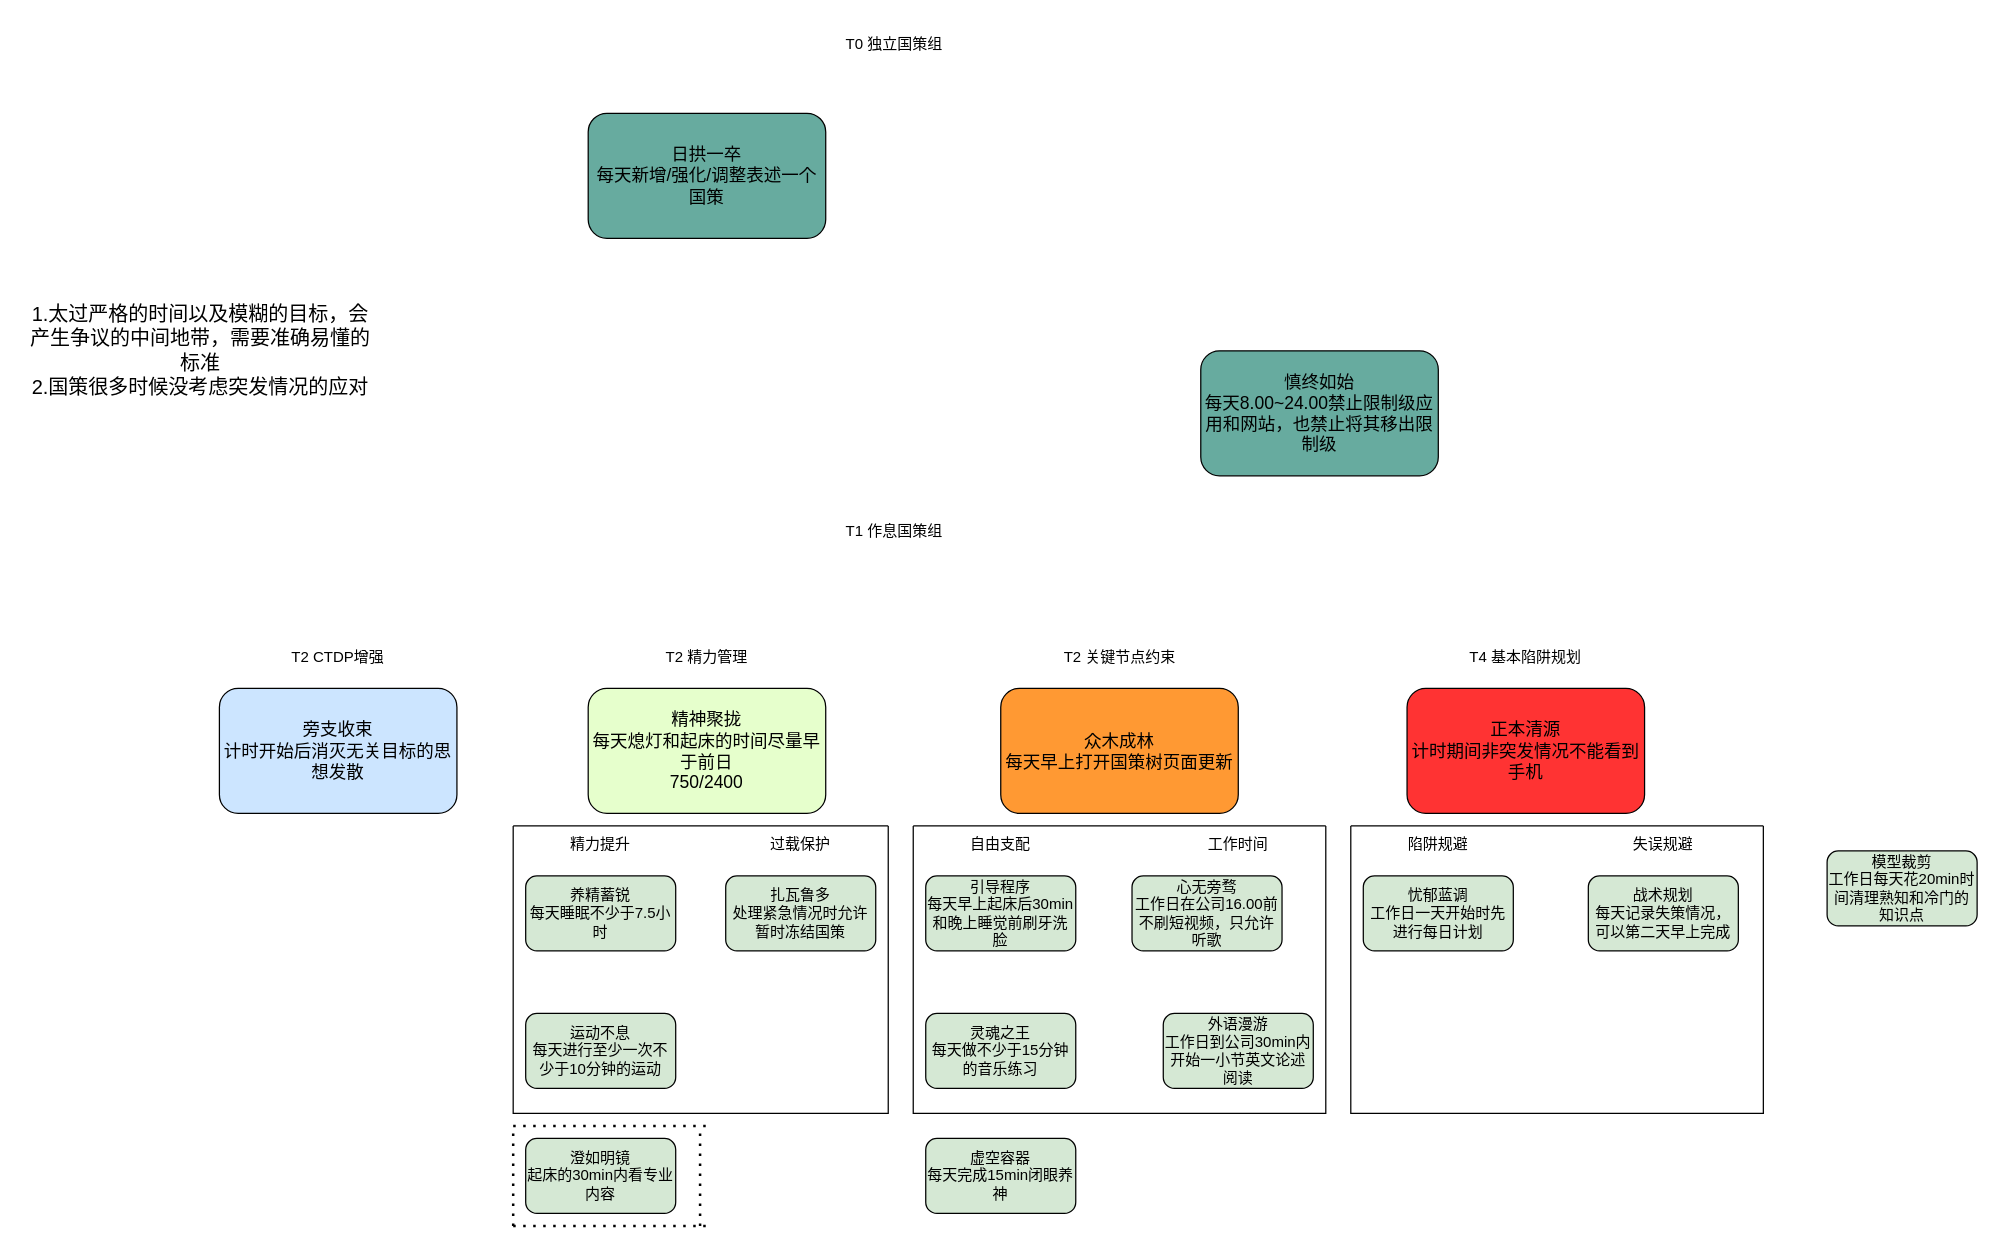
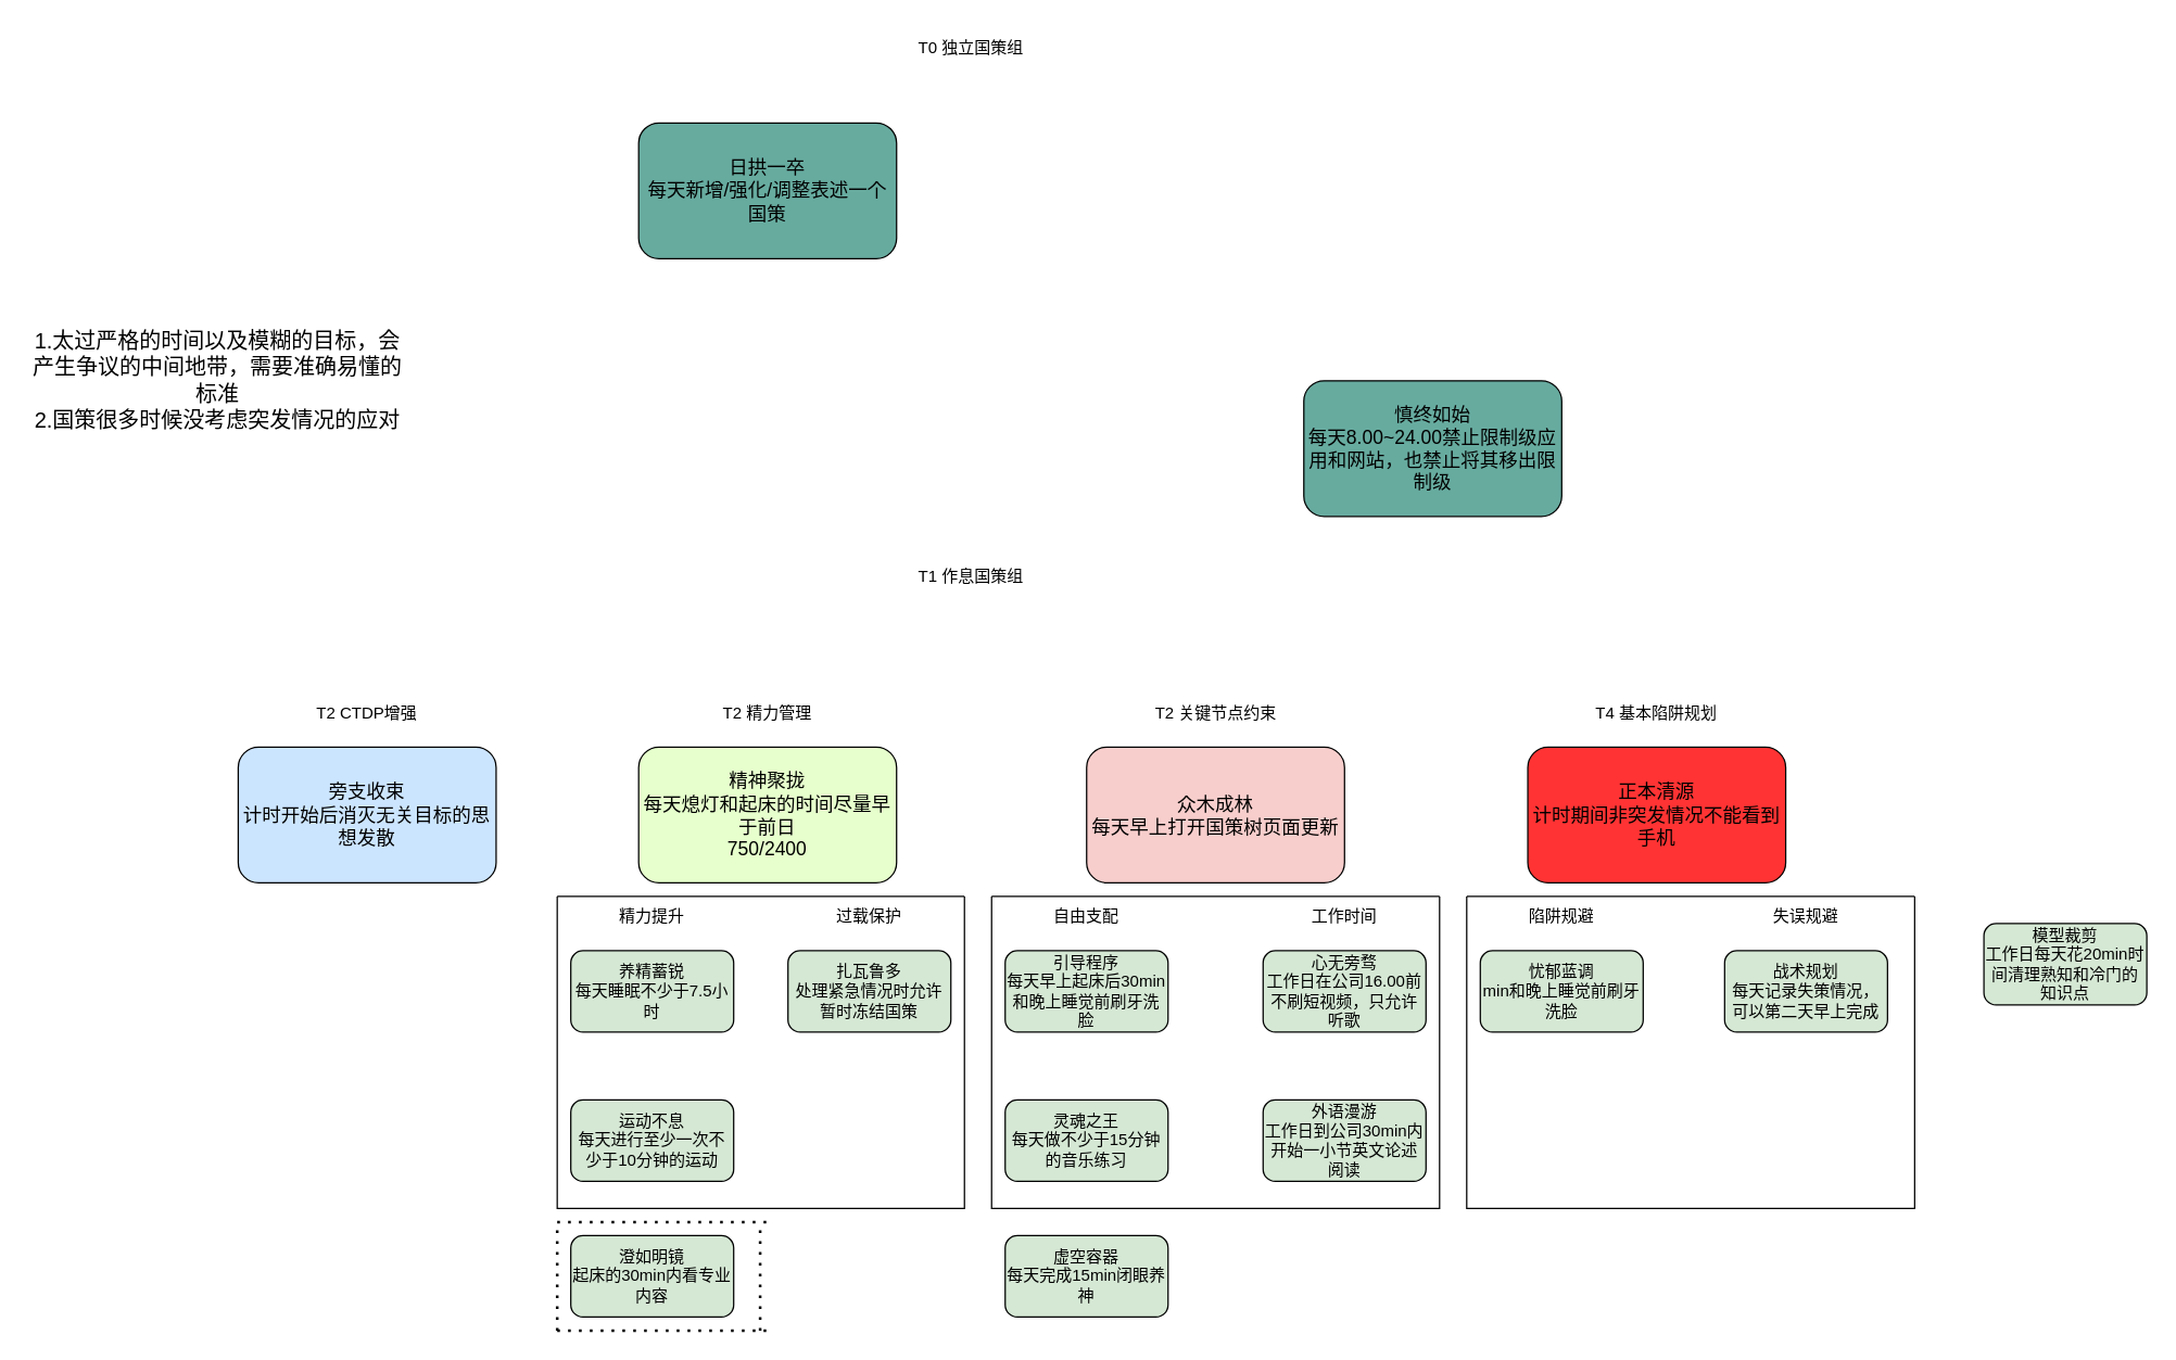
  <mxCell id="0" />
  <mxCell id="1" parent="0" />
  <mxCell id="2" value="&lt;font style=&quot;font-size: 14px;&quot;&gt;日拱一卒&lt;br&gt;每天新增/强化/调整表述一个国策&lt;/font&gt;" style="rounded=1;whiteSpace=wrap;html=1;fillColor=#67AB9F;" parent="1" vertex="1"><mxGeometry x="470" y="90" width="190" height="100" as="geometry" /></mxCell>
  <mxCell id="3" value="扎瓦鲁多&lt;br&gt;处理紧急情况时允许暂时冻结国策" style="rounded=1;whiteSpace=wrap;html=1;fillColor=#D5E8D4;" parent="1" vertex="1"><mxGeometry x="580" y="700" width="120" height="60" as="geometry" /></mxCell>
  <mxCell id="4" value="&lt;br&gt;运动不息&lt;br&gt;每天进行至少一次不少于10分钟的运动&lt;br&gt;&lt;span style=&quot;color: rgba(0, 0, 0, 0); font-family: monospace; font-size: 0px; text-align: start; white-space: nowrap;&quot;&gt;每周进行不少于15分钟的运动%3CmxGraphModel%3E%3Croot%3E%3CmxCell%20id%3D%220%22%2F%3E%3CmxCell%20id%3D%221%22%20parent%3D%220%22%2F%3E%3CmxCell%20id%3D%222%22%20value%3D%22%E6%AF%8F%E5%A4%A9%E6%96%B0%E5%A2%9E%E4%B8%80%E4%B8%AA%E5%9B%BD%E7%AD%96%22%20style%3D%22rounded%3D1%3BwhiteSpace%3Dwrap%3Bhtml%3D1%3B%22%20vertex%3D%221%22%20parent%3D%221%22%3E%3CmxGeometry%20x%3D%22340%22%20y%3D%2220%22%20width%3D%22120%22%20height%3D%2260%22%20as%3D%22geometry%22%2F%3E%3C%2FmxCell%3E%3C%2Froot%3E%3C%2FmxGraphModel%3E每周进行不少于15分钟的运动&lt;/span&gt;" style="rounded=1;whiteSpace=wrap;html=1;fillColor=#D5E8D4;" parent="1" vertex="1"><mxGeometry x="420" y="810" width="120" height="60" as="geometry" /></mxCell>
  <mxCell id="5" value="养精蓄锐&lt;br&gt;每天睡眠不少于7.5小时" style="rounded=1;whiteSpace=wrap;html=1;fillColor=#D5E8D4;" parent="1" vertex="1"><mxGeometry x="420" y="700" width="120" height="60" as="geometry" /></mxCell>
  <mxCell id="6" value="澄如明镜&lt;br&gt;起床的30min内看专业内容" style="rounded=1;whiteSpace=wrap;html=1;fillColor=#D5E8D4;" parent="1" vertex="1"><mxGeometry x="420" y="910" width="120" height="60" as="geometry" /></mxCell>
  <mxCell id="7" value="灵魂之王&lt;br&gt;每天做不少于15分钟的音乐练习" style="rounded=1;whiteSpace=wrap;html=1;fillColor=#D5E8D4;" parent="1" vertex="1"><mxGeometry x="740" y="810" width="120" height="60" as="geometry" /></mxCell>
  <mxCell id="8" value="T2 CTDP增强" style="text;strokeColor=none;align=center;fillColor=none;html=1;verticalAlign=middle;whiteSpace=wrap;rounded=0;" parent="1" vertex="1"><mxGeometry x="230" y="510" width="80" height="30" as="geometry" /></mxCell>
  <mxCell id="9" value="T2 精力管理" style="text;strokeColor=none;align=center;fillColor=none;html=1;verticalAlign=middle;whiteSpace=wrap;rounded=0;" parent="1" vertex="1"><mxGeometry x="525" y="510" width="80" height="30" as="geometry" /></mxCell>
  <mxCell id="10" value="T2 关键节点约束" style="text;strokeColor=none;align=center;fillColor=none;html=1;verticalAlign=middle;whiteSpace=wrap;rounded=0;" parent="1" vertex="1"><mxGeometry x="847.5" y="510" width="95" height="30" as="geometry" /></mxCell>
  <mxCell id="11" value="过载保护" style="text;strokeColor=none;align=center;fillColor=none;html=1;verticalAlign=middle;whiteSpace=wrap;rounded=0;" parent="1" vertex="1"><mxGeometry x="610" y="660" width="60" height="30" as="geometry" /></mxCell>
  <mxCell id="12" value="精力提升" style="text;strokeColor=none;align=center;fillColor=none;html=1;verticalAlign=middle;whiteSpace=wrap;rounded=0;" parent="1" vertex="1"><mxGeometry x="450" y="660" width="60" height="30" as="geometry" /></mxCell>
  <mxCell id="13" value="T4 基本陷阱规划" style="text;strokeColor=none;align=center;fillColor=none;html=1;verticalAlign=middle;whiteSpace=wrap;rounded=0;" parent="1" vertex="1"><mxGeometry x="1170" y="510" width="100" height="30" as="geometry" /></mxCell>
- <mxCell id="14" value="心无旁骛&lt;br&gt;工作日在公司16.00前不刷短视频，只允许听歌" style="rounded=1;whiteSpace=wrap;html=1;fillColor=#D5E8D4;" parent="1" vertex="1"><mxGeometry x="905" y="700" width="120" height="60" as="geometry" /></mxCell>
+ <mxCell id="14" value="心无旁骛&lt;br&gt;工作日在公司16.00前不刷短视频，只允许听歌" style="rounded=1;whiteSpace=wrap;html=1;fillColor=#D5E8D4;" parent="1" vertex="1"><mxGeometry x="930" y="700" width="120" height="60" as="geometry" /></mxCell>
  <mxCell id="15" value="自由支配" style="text;strokeColor=none;align=center;fillColor=none;html=1;verticalAlign=middle;whiteSpace=wrap;rounded=0;" parent="1" vertex="1"><mxGeometry x="770" y="660" width="60" height="30" as="geometry" /></mxCell>
  <mxCell id="16" value="工作时间" style="text;strokeColor=none;align=center;fillColor=none;html=1;verticalAlign=middle;whiteSpace=wrap;rounded=0;" parent="1" vertex="1"><mxGeometry x="960" y="660" width="60" height="30" as="geometry" /></mxCell>
- <mxCell id="17" value="忧郁蓝调&lt;br&gt;工作日一天开始时先进行每日计划" style="rounded=1;whiteSpace=wrap;html=1;fillColor=#D5E8D4;" parent="1" vertex="1"><mxGeometry x="1090" y="700" width="120" height="60" as="geometry" /></mxCell>
+ <mxCell id="17" value="忧郁蓝调&lt;br&gt;min和晚上睡觉前刷牙洗脸" style="rounded=1;whiteSpace=wrap;html=1;fillColor=#D5E8D4;" parent="1" vertex="1"><mxGeometry x="1090" y="700" width="120" height="60" as="geometry" /></mxCell>
  <mxCell id="18" value="引导程序&lt;br&gt;每天早上起床后30min和晚上睡觉前刷牙洗脸" style="rounded=1;whiteSpace=wrap;html=1;fillColor=#D5E8D4;" parent="1" vertex="1"><mxGeometry x="740" y="700" width="120" height="60" as="geometry" /></mxCell>
  <mxCell id="19" value="陷阱规避" style="text;strokeColor=none;align=center;fillColor=none;html=1;verticalAlign=middle;whiteSpace=wrap;rounded=0;" parent="1" vertex="1"><mxGeometry x="1120" y="660" width="60" height="30" as="geometry" /></mxCell>
  <mxCell id="20" value="&lt;font style=&quot;font-size: 14px;&quot;&gt;旁支收束&lt;br&gt;计时开始后消灭无关目标的思想发散&lt;/font&gt;" style="rounded=1;whiteSpace=wrap;html=1;fillColor=#CCE5FF;" parent="1" vertex="1"><mxGeometry x="175" y="550" width="190" height="100" as="geometry" /></mxCell>
- <mxCell id="21" value="&lt;span style=&quot;font-size: 14px;&quot;&gt;众木成林&lt;br&gt;每天早上打开国策树页面更新&lt;/span&gt;" style="rounded=1;whiteSpace=wrap;html=1;fillColor=#FF9933;" parent="1" vertex="1"><mxGeometry x="800" y="550" width="190" height="100" as="geometry" /></mxCell>
+ <mxCell id="21" value="&lt;span style=&quot;font-size: 14px;&quot;&gt;众木成林&lt;br&gt;每天早上打开国策树页面更新&lt;/span&gt;" style="rounded=1;whiteSpace=wrap;html=1;fillColor=#f8cecc;" parent="1" vertex="1"><mxGeometry x="800" y="550" width="190" height="100" as="geometry" /></mxCell>
  <mxCell id="22" value="&lt;span style=&quot;font-size: 14px;&quot;&gt;正本清源&lt;br&gt;计时期间非突发情况不能看到手机&lt;/span&gt;" style="rounded=1;whiteSpace=wrap;html=1;fillColor=#FF3333;" parent="1" vertex="1"><mxGeometry x="1125" y="550" width="190" height="100" as="geometry" /></mxCell>
  <mxCell id="23" value="&lt;font style=&quot;font-size: 14px;&quot;&gt;精神聚拢&lt;br&gt;每天熄灯和起床的时间尽量早于前日&lt;br&gt;750/2400&lt;/font&gt;" style="rounded=1;whiteSpace=wrap;html=1;fillColor=#E6FFCC;" parent="1" vertex="1"><mxGeometry x="470" y="550" width="190" height="100" as="geometry" /></mxCell>
  <mxCell id="24" value="&lt;font style=&quot;&quot;&gt;&lt;span style=&quot;font-size: 14px;&quot;&gt;慎终如始&lt;/span&gt;&lt;br&gt;&lt;div style=&quot;&quot;&gt;&lt;span style=&quot;font-size: 14px;&quot;&gt;每天8.00~24.00禁止限制级应用和网站，也禁止将其移出限制级&lt;/span&gt;&lt;/div&gt;&lt;/font&gt;" style="rounded=1;whiteSpace=wrap;html=1;fillColor=#67AB9F;" parent="1" vertex="1"><mxGeometry x="960" y="280" width="190" height="100" as="geometry" /></mxCell>
  <mxCell id="25" value="虚空容器&lt;br&gt;每天完成15min闭眼养神" style="rounded=1;whiteSpace=wrap;html=1;fillColor=#D5E8D4;" parent="1" vertex="1"><mxGeometry x="740" y="910" width="120" height="60" as="geometry" /></mxCell>
  <mxCell id="26" value="" style="endArrow=none;dashed=1;html=1;dashPattern=1 3;strokeWidth=2;rounded=0;" parent="1" edge="1"><mxGeometry width="50" height="50" relative="1" as="geometry"><mxPoint x="410" y="900" as="sourcePoint" /><mxPoint x="570" y="900" as="targetPoint" /></mxGeometry></mxCell>
  <mxCell id="27" value="" style="endArrow=none;dashed=1;html=1;dashPattern=1 3;strokeWidth=2;rounded=0;" parent="1" edge="1"><mxGeometry width="50" height="50" relative="1" as="geometry"><mxPoint x="559.5" y="980" as="sourcePoint" /><mxPoint x="559.5" y="900" as="targetPoint" /></mxGeometry></mxCell>
  <mxCell id="28" value="" style="endArrow=none;dashed=1;html=1;dashPattern=1 3;strokeWidth=2;rounded=0;" parent="1" edge="1"><mxGeometry width="50" height="50" relative="1" as="geometry"><mxPoint x="410" y="980" as="sourcePoint" /><mxPoint x="410" y="900" as="targetPoint" /></mxGeometry></mxCell>
  <mxCell id="29" value="" style="endArrow=none;dashed=1;html=1;dashPattern=1 3;strokeWidth=2;rounded=0;" parent="1" edge="1"><mxGeometry width="50" height="50" relative="1" as="geometry"><mxPoint x="410" y="980" as="sourcePoint" /><mxPoint x="570" y="980" as="targetPoint" /></mxGeometry></mxCell>
  <mxCell id="30" value="模型裁剪&lt;br&gt;工作日每天花20min时间清理熟知和冷门的知识点" style="rounded=1;whiteSpace=wrap;html=1;fillColor=#D5E8D4;" parent="1" vertex="1"><mxGeometry x="1461" y="680" width="120" height="60" as="geometry" /></mxCell>
  <mxCell id="31" value="T1 作息国策组" style="text;strokeColor=none;align=center;fillColor=none;html=1;verticalAlign=middle;whiteSpace=wrap;rounded=0;" parent="1" vertex="1"><mxGeometry x="675" y="410" width="80" height="30" as="geometry" /></mxCell>
  <mxCell id="32" value="T0 独立国策组" style="text;strokeColor=none;align=center;fillColor=none;html=1;verticalAlign=middle;whiteSpace=wrap;rounded=0;" parent="1" vertex="1"><mxGeometry x="675" y="20" width="80" height="30" as="geometry" /></mxCell>
  <mxCell id="33" value="" style="swimlane;startSize=0;" parent="1" vertex="1"><mxGeometry x="410" y="660" width="300" height="230" as="geometry" /></mxCell>
  <mxCell id="34" value="" style="swimlane;startSize=0;" parent="1" vertex="1"><mxGeometry x="730" y="660" width="330" height="230" as="geometry" /></mxCell>
  <mxCell id="35" value="外语漫游&lt;br&gt;工作日到公司30min内开始一小节英文论述阅读" style="rounded=1;whiteSpace=wrap;html=1;fillColor=#D5E8D4;" parent="34" vertex="1"><mxGeometry x="200" y="150" width="120" height="60" as="geometry" /></mxCell>
  <mxCell id="36" value="" style="swimlane;startSize=0;" parent="1" vertex="1"><mxGeometry x="1080" y="660" width="330" height="230" as="geometry" /></mxCell>
  <mxCell id="37" value="战术规划&lt;br&gt;每天记录失策情况，可以第二天早上完成" style="rounded=1;whiteSpace=wrap;html=1;fillColor=#D5E8D4;" parent="36" vertex="1"><mxGeometry x="190" y="40" width="120" height="60" as="geometry" /></mxCell>
  <mxCell id="38" value="失误规避" style="text;strokeColor=none;align=center;fillColor=none;html=1;verticalAlign=middle;whiteSpace=wrap;rounded=0;" parent="36" vertex="1"><mxGeometry x="220" width="60" height="30" as="geometry" /></mxCell>
  <mxCell id="39" value="&lt;font size=&quot;3&quot;&gt;1.太过严格的时间以及模糊的目标，会产生争议的中间地带，需要准确易懂的标准&lt;br&gt;2.国策很多时候没考虑突发情况的应对&lt;/font&gt;" style="text;html=1;whiteSpace=wrap;strokeColor=none;fillColor=none;align=center;verticalAlign=middle;rounded=0;" vertex="1" parent="1"><mxGeometry x="20" y="190" width="280" height="180" as="geometry" /></mxCell>
